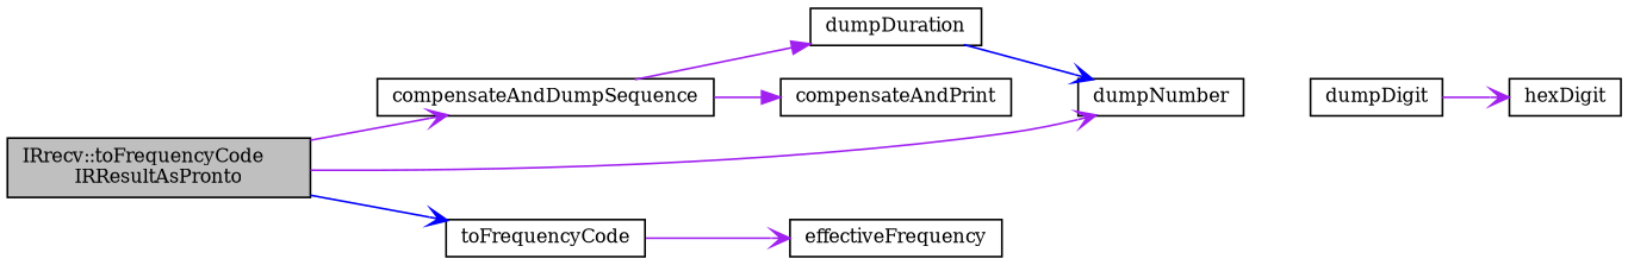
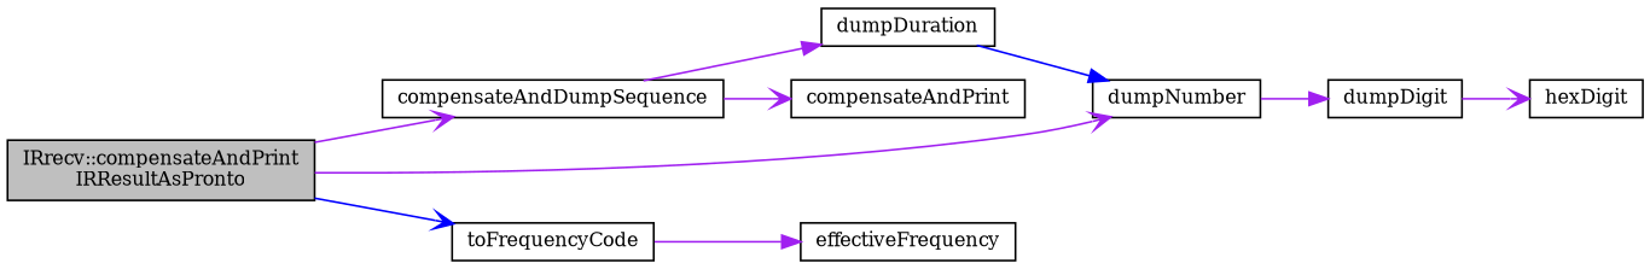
  digraph {
    fontname="DejaVu Serif"
    rankdir=LR
    node [color=black fillcolor=white fontname="DejaVu Serif" fontsize=10 shape=record style=filled]
    edge [arrowhead=vee color=purple fontname="DejaVu Serif" fontsize=10 labelfontname=Helvetica labelfontsize=10 style=solid]
-   n1 [fillcolor=grey75 fontcolor=black height=0.2 label="IRrecv::toFrequencyCode\lIRResultAsPronto" width=0.4]
+   n1 [fillcolor=grey75 fontcolor=black height=0.2 label="IRrecv::compensateAndPrint\lIRResultAsPronto" width=0.4]
    n2 [height=0.2 label=compensateAndDumpSequence width=0.4]
    n3 [height=0.2 label=dumpNumber width=0.4]
    n4 [height=0.2 label=toFrequencyCode width=0.4]
    n5 [height=0.2 label=dumpDuration width=0.4]
    n6 [height=0.2 label=compensateAndPrint width=0.4]
    n7 [height=0.2 label=dumpDigit width=0.4]
    n8 [height=0.2 label=effectiveFrequency width=0.4]
    n9 [height=0.2 label=hexDigit width=0.4]
    n1 -> n2
    n1 -> n3
    n1 -> n4 [color=blue]
    n2 -> n5 [arrowhead=normal]
-   n2 -> n6 [arrowhead=normal]
-   n4 -> n8
-   n5 -> n3 [color=blue]
+   n2 -> n6
+   n3 -> n7 [arrowhead=normal]
+   n4 -> n8 [arrowhead=normal]
+   n5 -> n3 [arrowhead=normal color=blue]
    n7 -> n9
  }
